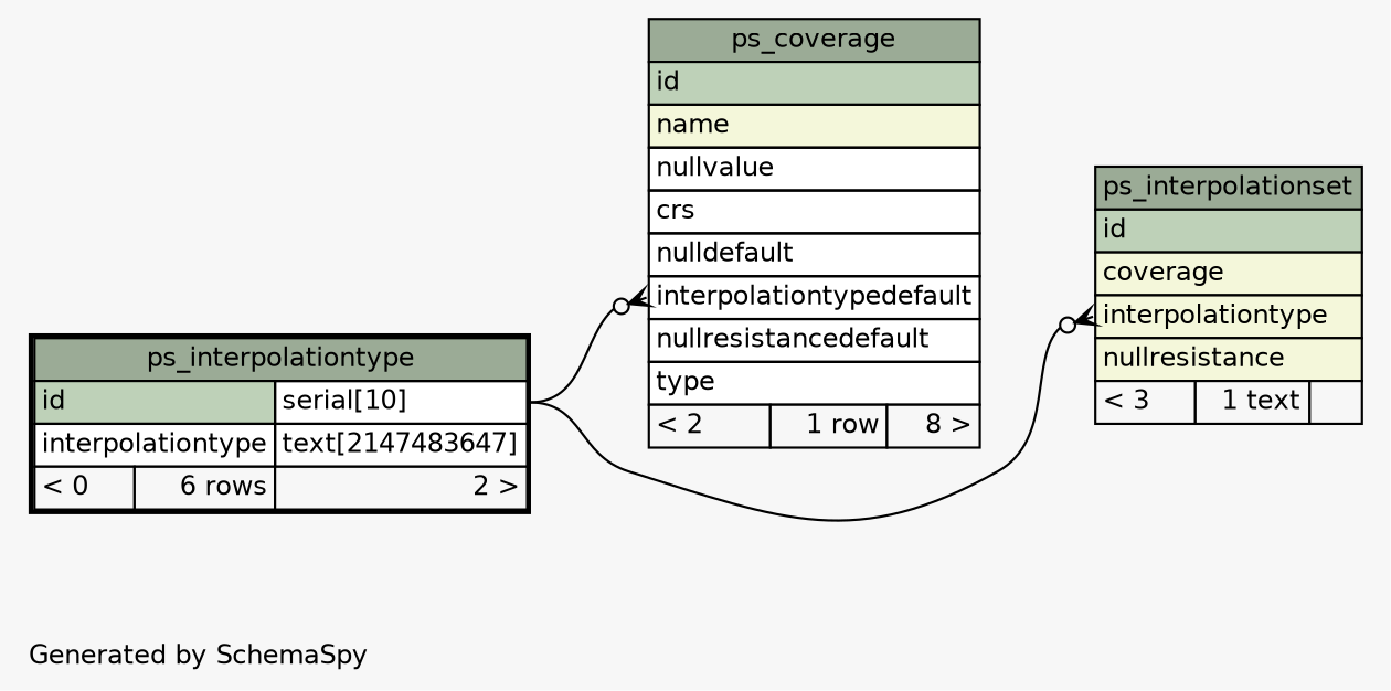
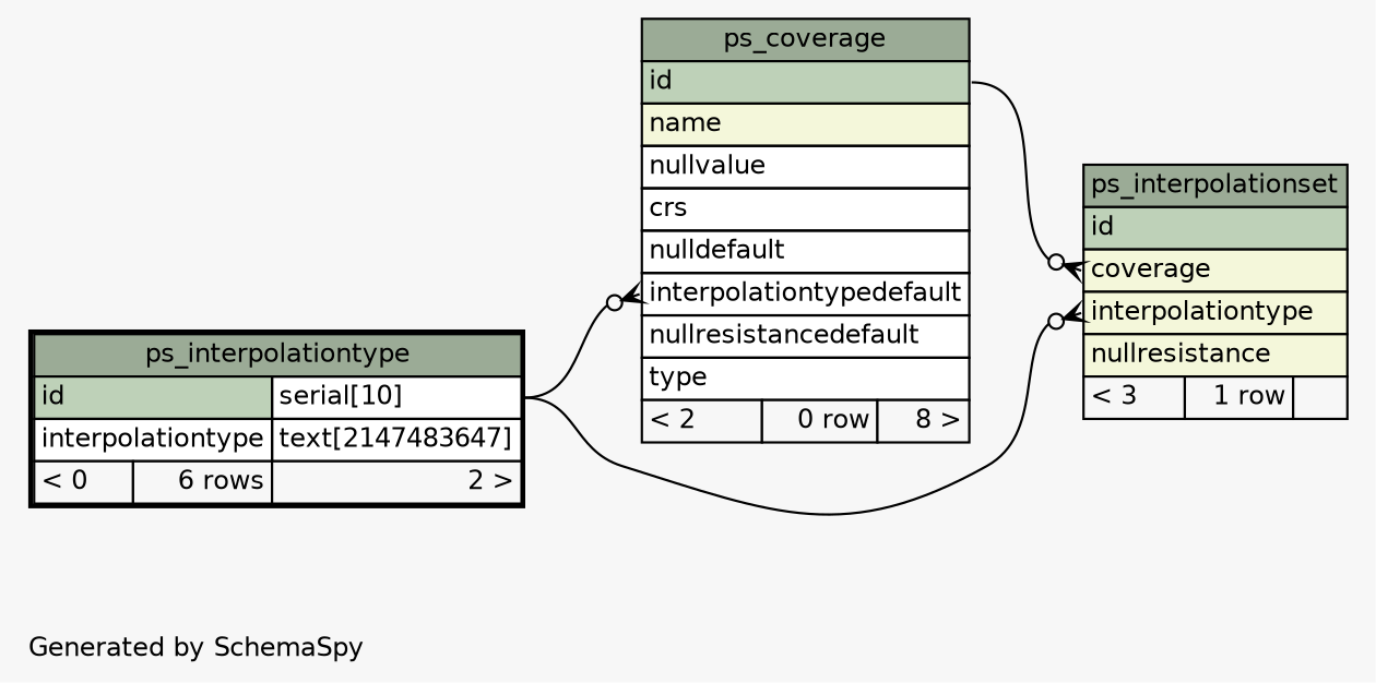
  digraph {
    bgcolor="#f7f7f7"
    fontname=Helvetica
    fontsize=11
    label="\nGenerated by SchemaSpy"
    labeljust=l
    nodesep=0.18
    rankdir=RL
    ranksep=0.46
    node [fontname=Helvetica fontsize=11 shape=plaintext]
    edge [arrowhead=none arrowsize=0.8 arrowtail=crowodot dir=back headport="id.type:e"]
-   n1 [label=<     <TABLE BORDER="0" CELLBORDER="1" CELLSPACING="0" BGCOLOR="#ffffff">       <TR><TD COLSPAN="3" BGCOLOR="#9bab96" ALIGN="CENTER">ps_coverage</TD></TR>       <TR><TD PORT="id" COLSPAN="3" BGCOLOR="#bed1b8" ALIGN="LEFT">id</TD></TR>       <TR><TD PORT="name" COLSPAN="3" BGCOLOR="#f4f7da" ALIGN="LEFT">name</TD></TR>       <TR><TD PORT="nullvalue" COLSPAN="3" ALIGN="LEFT">nullvalue</TD></TR>       <TR><TD PORT="crs" COLSPAN="3" ALIGN="LEFT">crs</TD></TR>       <TR><TD PORT="nulldefault" COLSPAN="3" ALIGN="LEFT">nulldefault</TD></TR>       <TR><TD PORT="interpolationtypedefault" COLSPAN="3" ALIGN="LEFT">interpolationtypedefault</TD></TR>       <TR><TD PORT="nullresistancedefault" COLSPAN="3" ALIGN="LEFT">nullresistancedefault</TD></TR>       <TR><TD PORT="type" COLSPAN="3" ALIGN="LEFT">type</TD></TR>       <TR><TD ALIGN="LEFT" BGCOLOR="#f7f7f7">&lt; 2</TD><TD ALIGN="RIGHT" BGCOLOR="#f7f7f7">1 row</TD><TD ALIGN="RIGHT" BGCOLOR="#f7f7f7">8 &gt;</TD></TR>     </TABLE>>]
+   n1 [label=<     <TABLE BORDER="0" CELLBORDER="1" CELLSPACING="0" BGCOLOR="#ffffff">       <TR><TD COLSPAN="3" BGCOLOR="#9bab96" ALIGN="CENTER">ps_coverage</TD></TR>       <TR><TD PORT="id" COLSPAN="3" BGCOLOR="#bed1b8" ALIGN="LEFT">id</TD></TR>       <TR><TD PORT="name" COLSPAN="3" BGCOLOR="#f4f7da" ALIGN="LEFT">name</TD></TR>       <TR><TD PORT="nullvalue" COLSPAN="3" ALIGN="LEFT">nullvalue</TD></TR>       <TR><TD PORT="crs" COLSPAN="3" ALIGN="LEFT">crs</TD></TR>       <TR><TD PORT="nulldefault" COLSPAN="3" ALIGN="LEFT">nulldefault</TD></TR>       <TR><TD PORT="interpolationtypedefault" COLSPAN="3" ALIGN="LEFT">interpolationtypedefault</TD></TR>       <TR><TD PORT="nullresistancedefault" COLSPAN="3" ALIGN="LEFT">nullresistancedefault</TD></TR>       <TR><TD PORT="type" COLSPAN="3" ALIGN="LEFT">type</TD></TR>       <TR><TD ALIGN="LEFT" BGCOLOR="#f7f7f7">&lt; 2</TD><TD ALIGN="RIGHT" BGCOLOR="#f7f7f7">0 row</TD><TD ALIGN="RIGHT" BGCOLOR="#f7f7f7">8 &gt;</TD></TR>     </TABLE>>]
    n2 [label=<     <TABLE BORDER="2" CELLBORDER="1" CELLSPACING="0" BGCOLOR="#ffffff">       <TR><TD COLSPAN="3" BGCOLOR="#9bab96" ALIGN="CENTER">ps_interpolationtype</TD></TR>       <TR><TD PORT="id" COLSPAN="2" BGCOLOR="#bed1b8" ALIGN="LEFT">id</TD><TD PORT="id.type" ALIGN="LEFT">serial[10]</TD></TR>       <TR><TD PORT="interpolationtype" COLSPAN="2" ALIGN="LEFT">interpolationtype</TD><TD PORT="interpolationtype.type" ALIGN="LEFT">text[2147483647]</TD></TR>       <TR><TD ALIGN="LEFT" BGCOLOR="#f7f7f7">&lt; 0</TD><TD ALIGN="RIGHT" BGCOLOR="#f7f7f7">6 rows</TD><TD ALIGN="RIGHT" BGCOLOR="#f7f7f7">2 &gt;</TD></TR>     </TABLE>>]
-   n3 [label=<     <TABLE BORDER="0" CELLBORDER="1" CELLSPACING="0" BGCOLOR="#ffffff">       <TR><TD COLSPAN="3" BGCOLOR="#9bab96" ALIGN="CENTER">ps_interpolationset</TD></TR>       <TR><TD PORT="id" COLSPAN="3" BGCOLOR="#bed1b8" ALIGN="LEFT">id</TD></TR>       <TR><TD PORT="coverage" COLSPAN="3" BGCOLOR="#f4f7da" ALIGN="LEFT">coverage</TD></TR>       <TR><TD PORT="interpolationtype" COLSPAN="3" BGCOLOR="#f4f7da" ALIGN="LEFT">interpolationtype</TD></TR>       <TR><TD PORT="nullresistance" COLSPAN="3" BGCOLOR="#f4f7da" ALIGN="LEFT">nullresistance</TD></TR>       <TR><TD ALIGN="LEFT" BGCOLOR="#f7f7f7">&lt; 3</TD><TD ALIGN="RIGHT" BGCOLOR="#f7f7f7">1 text</TD><TD ALIGN="RIGHT" BGCOLOR="#f7f7f7">  </TD></TR>     </TABLE>>]
+   n3 [label=<     <TABLE BORDER="0" CELLBORDER="1" CELLSPACING="0" BGCOLOR="#ffffff">       <TR><TD COLSPAN="3" BGCOLOR="#9bab96" ALIGN="CENTER">ps_interpolationset</TD></TR>       <TR><TD PORT="id" COLSPAN="3" BGCOLOR="#bed1b8" ALIGN="LEFT">id</TD></TR>       <TR><TD PORT="coverage" COLSPAN="3" BGCOLOR="#f4f7da" ALIGN="LEFT">coverage</TD></TR>       <TR><TD PORT="interpolationtype" COLSPAN="3" BGCOLOR="#f4f7da" ALIGN="LEFT">interpolationtype</TD></TR>       <TR><TD PORT="nullresistance" COLSPAN="3" BGCOLOR="#f4f7da" ALIGN="LEFT">nullresistance</TD></TR>       <TR><TD ALIGN="LEFT" BGCOLOR="#f7f7f7">&lt; 3</TD><TD ALIGN="RIGHT" BGCOLOR="#f7f7f7">1 row</TD><TD ALIGN="RIGHT" BGCOLOR="#f7f7f7">  </TD></TR>     </TABLE>>]
    n1 -> n2 [tailport="interpolationtypedefault:w"]
+   n3 -> n1 [headport="id:e" tailport="coverage:w"]
    n3 -> n2 [tailport="interpolationtype:w"]
  }
